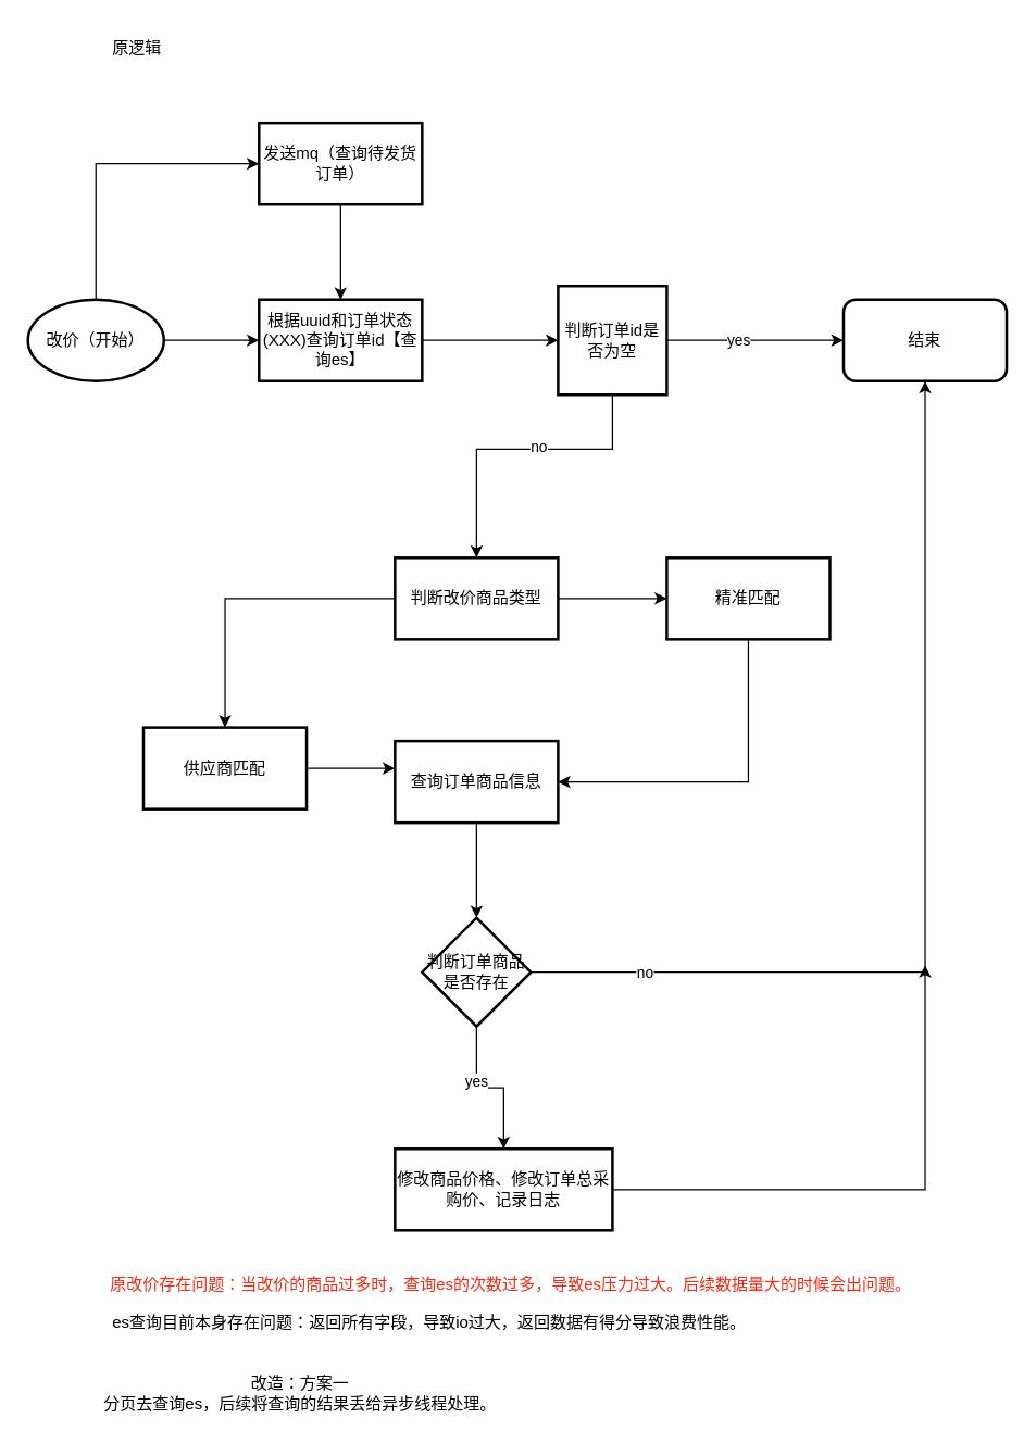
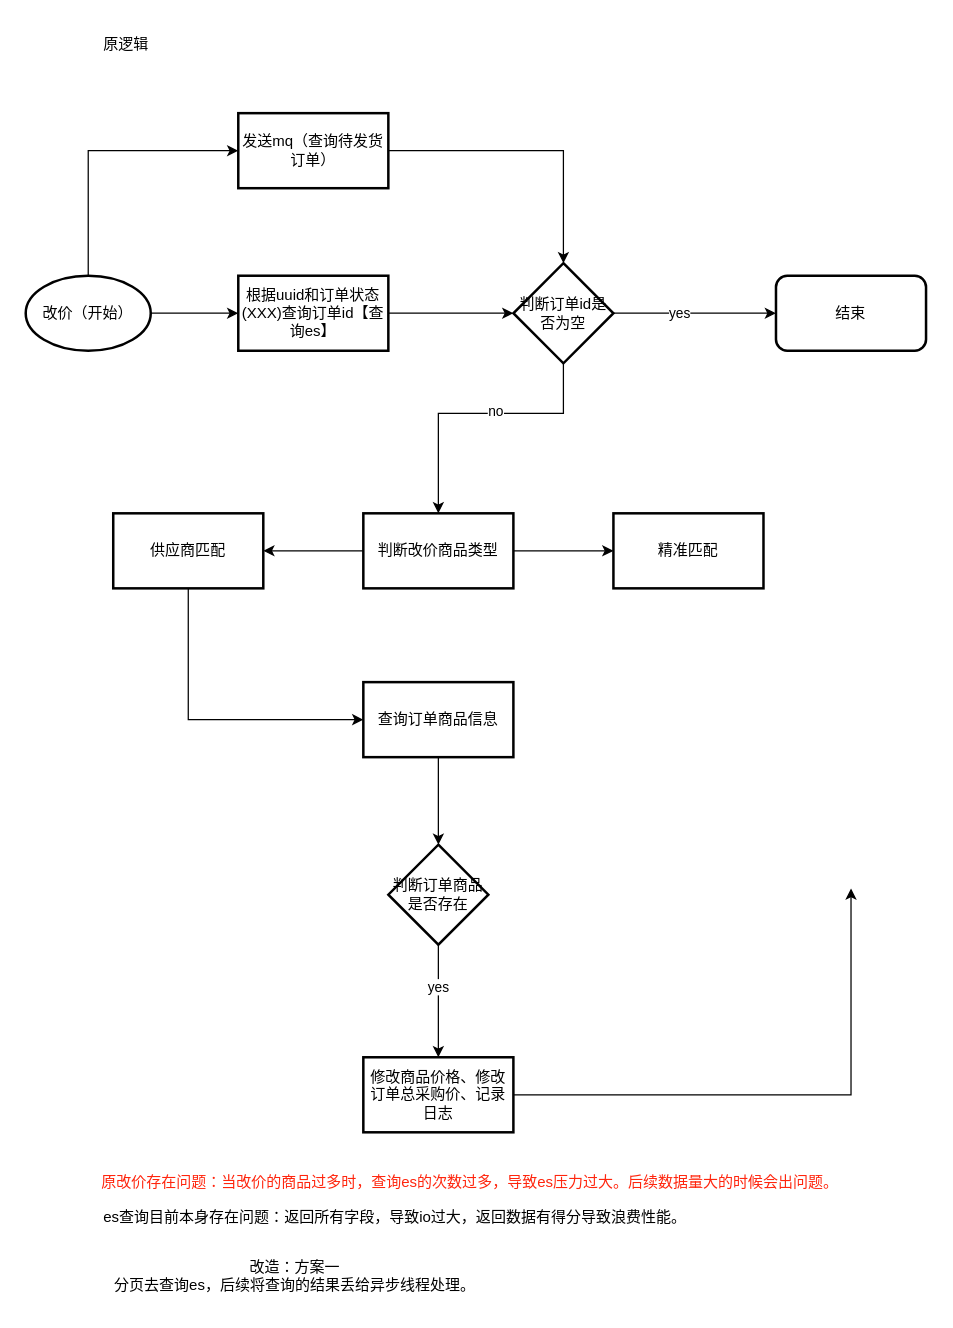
  <mxCell id="0" />
  <mxCell id="1" parent="0" />
  <mxCell id="2" value="原逻辑" style="text;html=1;align=center;verticalAlign=middle;resizable=0;points=[];autosize=1;strokeColor=none;fillColor=none;" vertex="1" parent="1"><mxGeometry x="70" y="20" width="60" height="30" as="geometry" /></mxCell>
  <mxCell id="3" value="" style="edgeStyle=orthogonalEdgeStyle;rounded=0;orthogonalLoop=1;jettySize=auto;html=1;" edge="1" parent="1" source="5" target="7"><mxGeometry relative="1" as="geometry" /></mxCell>
  <mxCell id="4" value="" style="edgeStyle=orthogonalEdgeStyle;rounded=0;orthogonalLoop=1;jettySize=auto;html=1;" edge="1" parent="1" source="5" target="31"><mxGeometry relative="1" as="geometry"><Array as="points"><mxPoint x="70" y="120" /></Array></mxGeometry></mxCell>
  <mxCell id="5" value="改价（开始）" style="strokeWidth=2;html=1;shape=mxgraph.flowchart.start_1;whiteSpace=wrap;" vertex="1" parent="1"><mxGeometry x="20" y="220" width="100" height="60" as="geometry" /></mxCell>
  <mxCell id="6" value="" style="edgeStyle=orthogonalEdgeStyle;rounded=0;orthogonalLoop=1;jettySize=auto;html=1;" edge="1" parent="1" source="7" target="12"><mxGeometry relative="1" as="geometry" /></mxCell>
  <mxCell id="7" value="根据uuid和订单状态(XXX)查询订单id【查询es】" style="whiteSpace=wrap;html=1;strokeWidth=2;" vertex="1" parent="1"><mxGeometry x="190" y="220" width="120" height="60" as="geometry" /></mxCell>
  <mxCell id="8" value="" style="edgeStyle=orthogonalEdgeStyle;rounded=0;orthogonalLoop=1;jettySize=auto;html=1;" edge="1" parent="1" source="12" target="13"><mxGeometry relative="1" as="geometry" /></mxCell>
  <mxCell id="9" value="yes" style="edgeLabel;html=1;align=center;verticalAlign=middle;resizable=0;points=[];" vertex="1" connectable="0" parent="8"><mxGeometry x="-0.207" y="1" relative="1" as="geometry"><mxPoint as="offset" /></mxGeometry></mxCell>
  <mxCell id="10" value="" style="edgeStyle=orthogonalEdgeStyle;rounded=0;orthogonalLoop=1;jettySize=auto;html=1;" edge="1" parent="1" source="12" target="16"><mxGeometry relative="1" as="geometry"><Array as="points"><mxPoint x="450" y="330" /><mxPoint x="350" y="330" /></Array></mxGeometry></mxCell>
  <mxCell id="11" value="no" style="edgeLabel;html=1;align=center;verticalAlign=middle;resizable=0;points=[];" vertex="1" connectable="0" parent="10"><mxGeometry x="-0.138" y="-2" relative="1" as="geometry"><mxPoint as="offset" /></mxGeometry></mxCell>
- <mxCell id="12" value="判断订单id是否为空" style="whiteSpace=wrap;html=1;strokeWidth=2;rounded=0;" vertex="1" parent="1"><mxGeometry x="410" y="210" width="80" height="80" as="geometry" /></mxCell>
+ <mxCell id="12" value="判断订单id是否为空" style="rhombus;whiteSpace=wrap;html=1;strokeWidth=2;" vertex="1" parent="1"><mxGeometry x="410" y="210" width="80" height="80" as="geometry" /></mxCell>
  <mxCell id="13" value="结束" style="rounded=1;whiteSpace=wrap;html=1;strokeWidth=2;" vertex="1" parent="1"><mxGeometry x="620" y="220" width="120" height="60" as="geometry" /></mxCell>
  <mxCell id="14" value="" style="edgeStyle=orthogonalEdgeStyle;rounded=0;orthogonalLoop=1;jettySize=auto;html=1;" edge="1" parent="1" source="16" target="18"><mxGeometry relative="1" as="geometry" /></mxCell>
  <mxCell id="15" value="" style="edgeStyle=orthogonalEdgeStyle;rounded=0;orthogonalLoop=1;jettySize=auto;html=1;" edge="1" parent="1" source="16" target="20"><mxGeometry relative="1" as="geometry" /></mxCell>
  <mxCell id="16" value="判断改价商品类型" style="whiteSpace=wrap;html=1;strokeWidth=2;" vertex="1" parent="1"><mxGeometry x="290" y="410" width="120" height="60" as="geometry" /></mxCell>
  <mxCell id="17" value="" style="edgeStyle=orthogonalEdgeStyle;rounded=0;orthogonalLoop=1;jettySize=auto;html=1;" edge="1" parent="1" source="18" target="22"><mxGeometry relative="1" as="geometry"><Array as="points"><mxPoint x="150" y="575" /></Array></mxGeometry></mxCell>
- <mxCell id="18" value="供应商匹配" style="whiteSpace=wrap;html=1;strokeWidth=2;" vertex="1" parent="1"><mxGeometry x="105" y="535" width="120" height="60" as="geometry" /></mxCell>
- <mxCell id="19" style="edgeStyle=orthogonalEdgeStyle;rounded=0;orthogonalLoop=1;jettySize=auto;html=1;entryX=1;entryY=0.5;entryDx=0;entryDy=0;" edge="1" parent="1" source="20" target="22"><mxGeometry relative="1" as="geometry"><Array as="points"><mxPoint x="550" y="575" /></Array></mxGeometry></mxCell>
+ <mxCell id="18" value="供应商匹配" style="whiteSpace=wrap;html=1;strokeWidth=2;" vertex="1" parent="1"><mxGeometry x="90" y="410" width="120" height="60" as="geometry" /></mxCell>
  <mxCell id="20" value="精准匹配" style="whiteSpace=wrap;html=1;strokeWidth=2;" vertex="1" parent="1"><mxGeometry x="490" y="410" width="120" height="60" as="geometry" /></mxCell>
  <mxCell id="21" value="" style="edgeStyle=orthogonalEdgeStyle;rounded=0;orthogonalLoop=1;jettySize=auto;html=1;" edge="1" parent="1" source="22" target="27"><mxGeometry relative="1" as="geometry" /></mxCell>
  <mxCell id="22" value="查询订单商品信息" style="whiteSpace=wrap;html=1;strokeWidth=2;" vertex="1" parent="1"><mxGeometry x="290" y="545" width="120" height="60" as="geometry" /></mxCell>
- <mxCell id="23" style="edgeStyle=orthogonalEdgeStyle;rounded=0;orthogonalLoop=1;jettySize=auto;html=1;entryX=0.5;entryY=1;entryDx=0;entryDy=0;" edge="1" parent="1" source="27" target="13"><mxGeometry relative="1" as="geometry"><Array as="points"><mxPoint x="680" y="715" /></Array></mxGeometry></mxCell>
- <mxCell id="24" value="no" style="edgeLabel;html=1;align=center;verticalAlign=middle;resizable=0;points=[];" vertex="1" connectable="0" parent="23"><mxGeometry x="-0.77" relative="1" as="geometry"><mxPoint as="offset" /></mxGeometry></mxCell>
  <mxCell id="25" value="" style="edgeStyle=orthogonalEdgeStyle;rounded=0;orthogonalLoop=1;jettySize=auto;html=1;" edge="1" parent="1" source="27" target="29"><mxGeometry relative="1" as="geometry" /></mxCell>
  <mxCell id="26" value="yes" style="edgeLabel;html=1;align=center;verticalAlign=middle;resizable=0;points=[];" vertex="1" connectable="0" parent="25"><mxGeometry x="-0.271" y="-1" relative="1" as="geometry"><mxPoint as="offset" /></mxGeometry></mxCell>
  <mxCell id="27" value="判断订单商品是否存在" style="rhombus;whiteSpace=wrap;html=1;strokeWidth=2;" vertex="1" parent="1"><mxGeometry x="310" y="675" width="80" height="80" as="geometry" /></mxCell>
  <mxCell id="28" style="edgeStyle=orthogonalEdgeStyle;rounded=0;orthogonalLoop=1;jettySize=auto;html=1;" edge="1" parent="1" source="29"><mxGeometry relative="1" as="geometry"><mxPoint x="680" y="710" as="targetPoint" /><Array as="points"><mxPoint x="680" y="875" /></Array></mxGeometry></mxCell>
- <mxCell id="29" value="修改商品价格、修改订单总采购价、记录日志" style="whiteSpace=wrap;html=1;strokeWidth=2;" vertex="1" parent="1"><mxGeometry x="290" y="845" width="160" height="60" as="geometry" /></mxCell>
- <mxCell id="30" style="edgeStyle=orthogonalEdgeStyle;rounded=0;orthogonalLoop=1;jettySize=auto;html=1;entryX=0.5;entryY=0;entryDx=0;entryDy=0;" edge="1" parent="1" source="31" target="7"><mxGeometry relative="1" as="geometry" /></mxCell>
+ <mxCell id="29" value="修改商品价格、修改订单总采购价、记录日志" style="whiteSpace=wrap;html=1;strokeWidth=2;" vertex="1" parent="1"><mxGeometry x="290" y="845" width="120" height="60" as="geometry" /></mxCell>
+ <mxCell id="30" style="edgeStyle=orthogonalEdgeStyle;rounded=0;orthogonalLoop=1;jettySize=auto;html=1;" edge="1" parent="1" source="31" target="12"><mxGeometry relative="1" as="geometry" /></mxCell>
  <mxCell id="31" value="发送mq（查询待发货订单）" style="whiteSpace=wrap;html=1;strokeWidth=2;" vertex="1" parent="1"><mxGeometry x="190" y="90" width="120" height="60" as="geometry" /></mxCell>
  <mxCell id="32" value="&lt;font style=&quot;color: rgb(255, 37, 13);&quot;&gt;原改价存在问题：当改价的商品过多时，查询es的次数过多，导致es压力过大。后续数据量大的时候会出问题。&lt;/font&gt;" style="text;html=1;align=center;verticalAlign=middle;resizable=0;points=[];autosize=1;strokeColor=none;fillColor=none;" vertex="1" parent="1"><mxGeometry x="70" y="930" width="610" height="30" as="geometry" /></mxCell>
- <mxCell id="33" value="改造：方案一&lt;div&gt;分页去查询es，后续将查询的结果丢给异步线程处理。&lt;/div&gt;" style="text;html=1;align=center;verticalAlign=middle;resizable=0;points=[];autosize=1;strokeColor=none;fillColor=none;" vertex="1" parent="1"><mxGeometry x="65" y="1005" width="310" height="40" as="geometry" /></mxCell>
+ <mxCell id="33" value="改造：方案一&lt;div&gt;分页去查询es，后续将查询的结果丢给异步线程处理。&lt;/div&gt;" style="text;html=1;align=center;verticalAlign=middle;resizable=0;points=[];autosize=1;strokeColor=none;fillColor=none;" vertex="1" parent="1"><mxGeometry x="80" y="1000" width="310" height="40" as="geometry" /></mxCell>
  <mxCell id="34" value="es查询目前本身存在问题：返回所有字段，导致io过大，返回数据有得分导致浪费性能。" style="text;html=1;align=center;verticalAlign=middle;resizable=0;points=[];autosize=1;strokeColor=none;fillColor=none;" vertex="1" parent="1"><mxGeometry x="70" y="958" width="490" height="30" as="geometry" /></mxCell>
